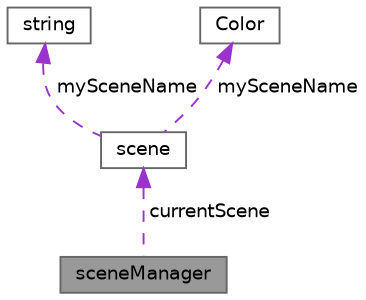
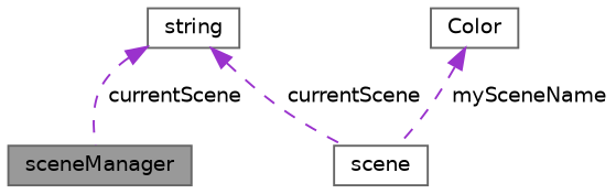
  digraph {
    node [color=gray40 fillcolor=white fontname=Helvetica fontsize=10 shape=box style=filled]
    edge [color=darkorchid3 dir=back fontname=Helvetica fontsize=10 labelfontname=Helvetica labelfontsize=10 style=dashed]
    n1 [fillcolor=grey60 fontcolor=black height=0.2 label=sceneManager width=0.4]
    n2 [height=0.2 label=scene width=0.4]
    n3 [height=0.2 label=string width=0.4]
    n4 [height=0.2 label=Color width=0.4]
-   n2 -> n1 [label=" currentScene"]
-   n3 -> n2 [label=" mySceneName"]
+   n3 -> n1 [label=" currentScene"]
+   n3 -> n2 [label=" currentScene"]
    n4 -> n2 [label=" mySceneName"]
  }
